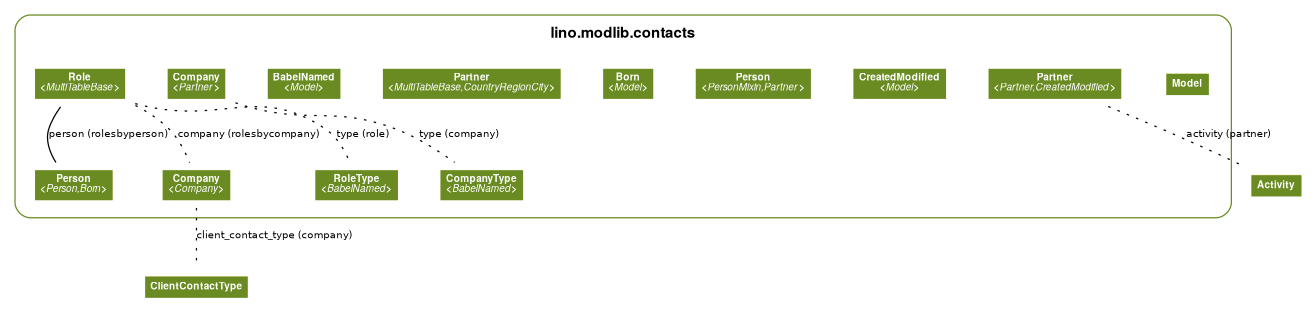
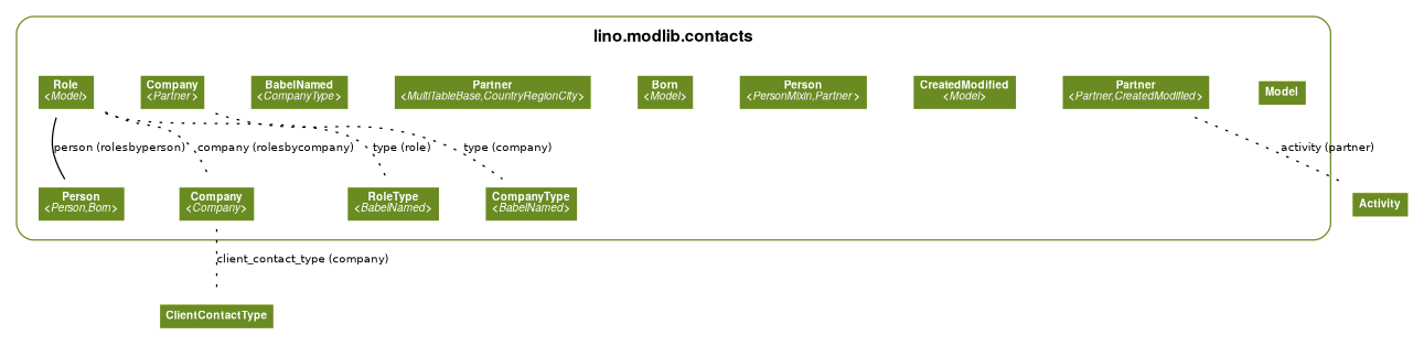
  digraph {
    fontname=Helvetica
    fontsize=8
    node [fontname=Helvetica fontsize=8 shape=plaintext]
    edge [arrowhead=none arrowtail=dot fontname=Helvetica fontsize=8 style=dotted]
    n1 [label=<     <TABLE BGCOLOR="palegoldenrod" BORDER="0" CELLBORDER="0" CELLSPACING="0">      <TR><TD COLSPAN="2" CELLPADDING="4" ALIGN="CENTER" BGCOLOR="olivedrab4"      ><FONT FACE="Helvetica Bold" COLOR="white"      >Model</FONT></TD></TR>          </TABLE>     >]
    n2 [label=<     <TABLE BGCOLOR="palegoldenrod" BORDER="0" CELLBORDER="0" CELLSPACING="0">      <TR><TD COLSPAN="2" CELLPADDING="4" ALIGN="CENTER" BGCOLOR="olivedrab4"      ><FONT FACE="Helvetica Bold" COLOR="white"      >Company<BR/>&lt;<FONT FACE="Helvetica Italic">Partner</FONT>&gt;</FONT></TD></TR>          </TABLE>     >]
    n3 [label=<     <TABLE BGCOLOR="palegoldenrod" BORDER="0" CELLBORDER="0" CELLSPACING="0">      <TR><TD COLSPAN="2" CELLPADDING="4" ALIGN="CENTER" BGCOLOR="olivedrab4"      ><FONT FACE="Helvetica Bold" COLOR="white"      >CreatedModified<BR/>&lt;<FONT FACE="Helvetica Italic">Model</FONT>&gt;</FONT></TD></TR>          </TABLE>     >]
    n4 [label=<     <TABLE BGCOLOR="palegoldenrod" BORDER="0" CELLBORDER="0" CELLSPACING="0">      <TR><TD COLSPAN="2" CELLPADDING="4" ALIGN="CENTER" BGCOLOR="olivedrab4"      ><FONT FACE="Helvetica Bold" COLOR="white"      >Person<BR/>&lt;<FONT FACE="Helvetica Italic">PersonMixin,Partner</FONT>&gt;</FONT></TD></TR>          </TABLE>     >]
    n5 [label=<     <TABLE BGCOLOR="palegoldenrod" BORDER="0" CELLBORDER="0" CELLSPACING="0">      <TR><TD COLSPAN="2" CELLPADDING="4" ALIGN="CENTER" BGCOLOR="olivedrab4"      ><FONT FACE="Helvetica Bold" COLOR="white"      >Born<BR/>&lt;<FONT FACE="Helvetica Italic">Model</FONT>&gt;</FONT></TD></TR>          </TABLE>     >]
    n6 [label=<     <TABLE BGCOLOR="palegoldenrod" BORDER="0" CELLBORDER="0" CELLSPACING="0">      <TR><TD COLSPAN="2" CELLPADDING="4" ALIGN="CENTER" BGCOLOR="olivedrab4"      ><FONT FACE="Helvetica Bold" COLOR="white"      >Partner<BR/>&lt;<FONT FACE="Helvetica Italic">MultiTableBase,CountryRegionCity</FONT>&gt;</FONT></TD></TR>          </TABLE>     >]
-   n7 [label=<     <TABLE BGCOLOR="palegoldenrod" BORDER="0" CELLBORDER="0" CELLSPACING="0">      <TR><TD COLSPAN="2" CELLPADDING="4" ALIGN="CENTER" BGCOLOR="olivedrab4"      ><FONT FACE="Helvetica Bold" COLOR="white"      >BabelNamed<BR/>&lt;<FONT FACE="Helvetica Italic">Model</FONT>&gt;</FONT></TD></TR>          </TABLE>     >]
+   n7 [label=<     <TABLE BGCOLOR="palegoldenrod" BORDER="0" CELLBORDER="0" CELLSPACING="0">      <TR><TD COLSPAN="2" CELLPADDING="4" ALIGN="CENTER" BGCOLOR="olivedrab4"      ><FONT FACE="Helvetica Bold" COLOR="white"      >BabelNamed<BR/>&lt;<FONT FACE="Helvetica Italic">CompanyType</FONT>&gt;</FONT></TD></TR>          </TABLE>     >]
    n8 [label=<     <TABLE BGCOLOR="palegoldenrod" BORDER="0" CELLBORDER="0" CELLSPACING="0">      <TR><TD COLSPAN="2" CELLPADDING="4" ALIGN="CENTER" BGCOLOR="olivedrab4"      ><FONT FACE="Helvetica Bold" COLOR="white"      >CompanyType<BR/>&lt;<FONT FACE="Helvetica Italic">BabelNamed</FONT>&gt;</FONT></TD></TR>          </TABLE>     >]
    n9 [label=<     <TABLE BGCOLOR="palegoldenrod" BORDER="0" CELLBORDER="0" CELLSPACING="0">      <TR><TD COLSPAN="2" CELLPADDING="4" ALIGN="CENTER" BGCOLOR="olivedrab4"      ><FONT FACE="Helvetica Bold" COLOR="white"      >RoleType<BR/>&lt;<FONT FACE="Helvetica Italic">BabelNamed</FONT>&gt;</FONT></TD></TR>          </TABLE>     >]
-   n10 [label=<     <TABLE BGCOLOR="palegoldenrod" BORDER="0" CELLBORDER="0" CELLSPACING="0">      <TR><TD COLSPAN="2" CELLPADDING="4" ALIGN="CENTER" BGCOLOR="olivedrab4"      ><FONT FACE="Helvetica Bold" COLOR="white"      >Role<BR/>&lt;<FONT FACE="Helvetica Italic">MultiTableBase</FONT>&gt;</FONT></TD></TR>          </TABLE>     >]
+   n10 [label=<     <TABLE BGCOLOR="palegoldenrod" BORDER="0" CELLBORDER="0" CELLSPACING="0">      <TR><TD COLSPAN="2" CELLPADDING="4" ALIGN="CENTER" BGCOLOR="olivedrab4"      ><FONT FACE="Helvetica Bold" COLOR="white"      >Role<BR/>&lt;<FONT FACE="Helvetica Italic">Model</FONT>&gt;</FONT></TD></TR>          </TABLE>     >]
    n11 [label=<     <TABLE BGCOLOR="palegoldenrod" BORDER="0" CELLBORDER="0" CELLSPACING="0">      <TR><TD COLSPAN="2" CELLPADDING="4" ALIGN="CENTER" BGCOLOR="olivedrab4"      ><FONT FACE="Helvetica Bold" COLOR="white"      >Partner<BR/>&lt;<FONT FACE="Helvetica Italic">Partner,CreatedModified</FONT>&gt;</FONT></TD></TR>          </TABLE>     >]
    n12 [label=<     <TABLE BGCOLOR="palegoldenrod" BORDER="0" CELLBORDER="0" CELLSPACING="0">      <TR><TD COLSPAN="2" CELLPADDING="4" ALIGN="CENTER" BGCOLOR="olivedrab4"      ><FONT FACE="Helvetica Bold" COLOR="white"      >Person<BR/>&lt;<FONT FACE="Helvetica Italic">Person,Born</FONT>&gt;</FONT></TD></TR>          </TABLE>     >]
    n13 [label=<     <TABLE BGCOLOR="palegoldenrod" BORDER="0" CELLBORDER="0" CELLSPACING="0">      <TR><TD COLSPAN="2" CELLPADDING="4" ALIGN="CENTER" BGCOLOR="olivedrab4"      ><FONT FACE="Helvetica Bold" COLOR="white"      >Company<BR/>&lt;<FONT FACE="Helvetica Italic">Company</FONT>&gt;</FONT></TD></TR>          </TABLE>     >]
    n14 [label=<       <TABLE BGCOLOR="palegoldenrod" BORDER="0" CELLBORDER="0" CELLSPACING="0">       <TR><TD COLSPAN="2" CELLPADDING="4" ALIGN="CENTER" BGCOLOR="olivedrab4"       ><FONT FACE="Helvetica Bold" COLOR="white"       >Activity</FONT></TD></TR>       </TABLE>       >]
    n15 [label=<       <TABLE BGCOLOR="palegoldenrod" BORDER="0" CELLBORDER="0" CELLSPACING="0">       <TR><TD COLSPAN="2" CELLPADDING="4" ALIGN="CENTER" BGCOLOR="olivedrab4"       ><FONT FACE="Helvetica Bold" COLOR="white"       >ClientContactType</FONT></TD></TR>       </TABLE>       >]
    subgraph cluster_1 {
      color=olivedrab4
      label=<         <TABLE BORDER="0" CELLBORDER="0" CELLSPACING="0">         <TR><TD COLSPAN="2" CELLPADDING="4" ALIGN="CENTER"         ><FONT FACE="Helvetica Bold" COLOR="Black" POINT-SIZE="12"         >lino.modlib.contacts</FONT></TD></TR>         </TABLE>         >
      style=rounded
      n1
      n2
      n3
      n4
      n5
      n6
      n7
      n8
      n9
      n10
      n11
      n12
      n13
    }
    n2 -> n8 [label="type (company)"]
    n10 -> n9 [label="type (role)"]
    n10 -> n12 [label="person (rolesbyperson)" style=solid]
    n10 -> n13 [label="company (rolesbycompany)"]
    n11 -> n14 [label="activity (partner)"]
    n13 -> n15 [label="client_contact_type (company)"]
  }
